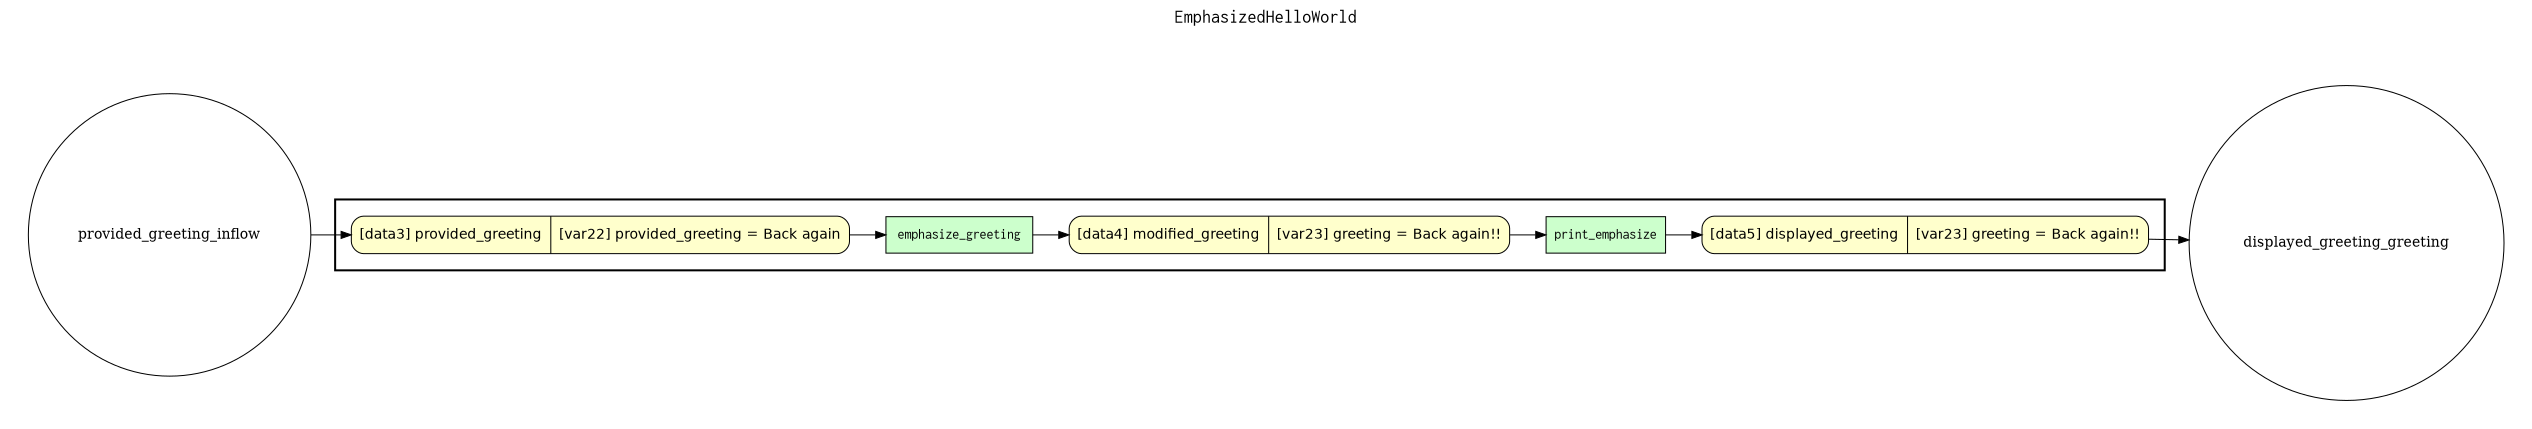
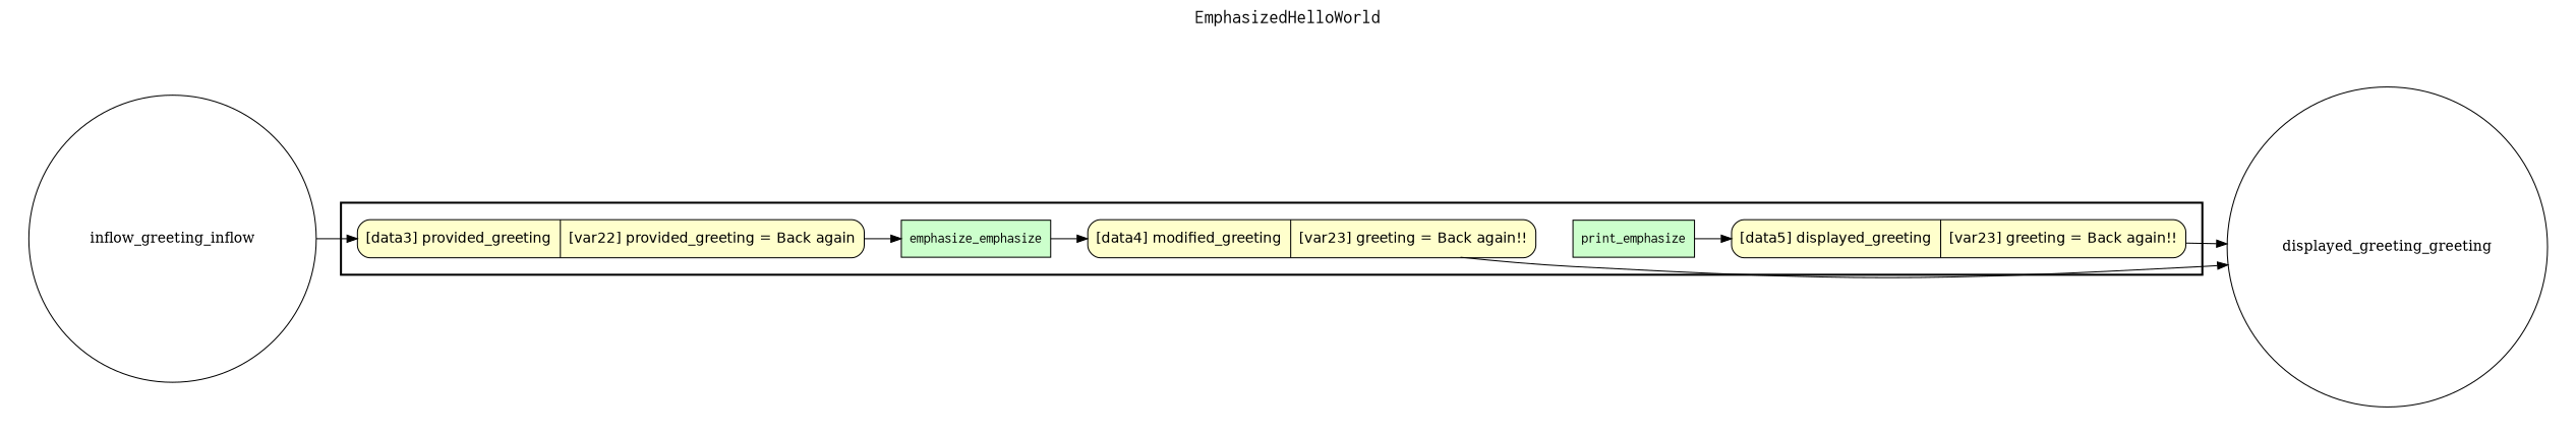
  digraph {
    fontname=Courier
    fontsize=18
    label=EmphasizedHelloWorld
    labelloc=t
    rankdir=LR
    node [fillcolor="#FFFFCC" fontname=Helvetica peripheries=1 shape=record style="rounded,filled"]
-   emphasize_greeting [fillcolor="#CCFFCC" fontname=Courier shape=box style=filled]
+   emphasize_greeting [fillcolor="#CCFFCC" fontname=Courier shape=box style=filled label=emphasize_emphasize]
    n2 [fillcolor="#CCFFCC" fontname=Courier label=print_emphasize shape=box style=filled]
    n3 [label="{<f0> [data5] displayed_greeting |<f1> [var23] greeting = Back again!!}" rankdir=LR]
    n4 [label="{<f0> [data4] modified_greeting |<f1> [var23] greeting = Back again!!}" rankdir=LR]
    n5 [label="{<f0> [data3] provided_greeting |<f1> [var22] provided_greeting = Back again}" rankdir=LR]
    n6 [fillcolor="#FFFFFF" label=displayed_greeting_greeting shape=circle width=0.2 fontname="" style=""]
-   provided_greeting_inflow [fillcolor="#FFFFFF" shape=circle width=0.2 fontname="" style=""]
+   provided_greeting_inflow [fillcolor="#FFFFFF" shape=circle width=0.2 label=inflow_greeting_inflow fontname="" style=""]
    subgraph cluster_1 {
      color=black
      label=""
      penwidth=2
      subgraph cluster_2 {
        color=white
        label=""
        penwidth=2
        emphasize_greeting
        n2
        n3
        n4
        n5
      }
    }
    subgraph cluster_3 {
      color=white
      label=""
      penwidth=2
      subgraph cluster_4 {
        color=white
        label=""
        penwidth=2
        n6
      }
    }
    subgraph cluster_5 {
      color=white
      label=""
      penwidth=2
      subgraph cluster_6 {
        color=white
        label=""
        penwidth=2
        provided_greeting_inflow
      }
    }
    emphasize_greeting -> n4
    n2 -> n3
    n3 -> n6
-   n4 -> n2
+   n4 -> n6
    n5 -> emphasize_greeting
    provided_greeting_inflow -> n5
  }
